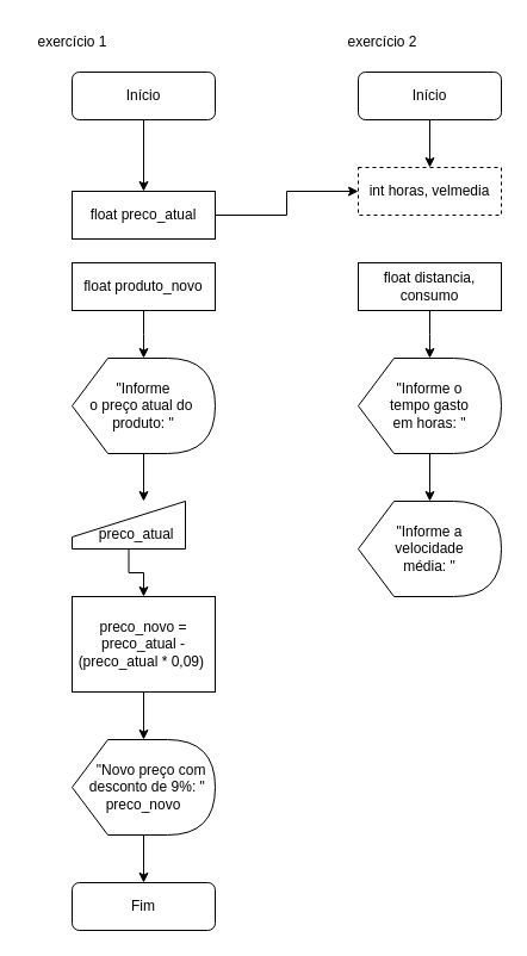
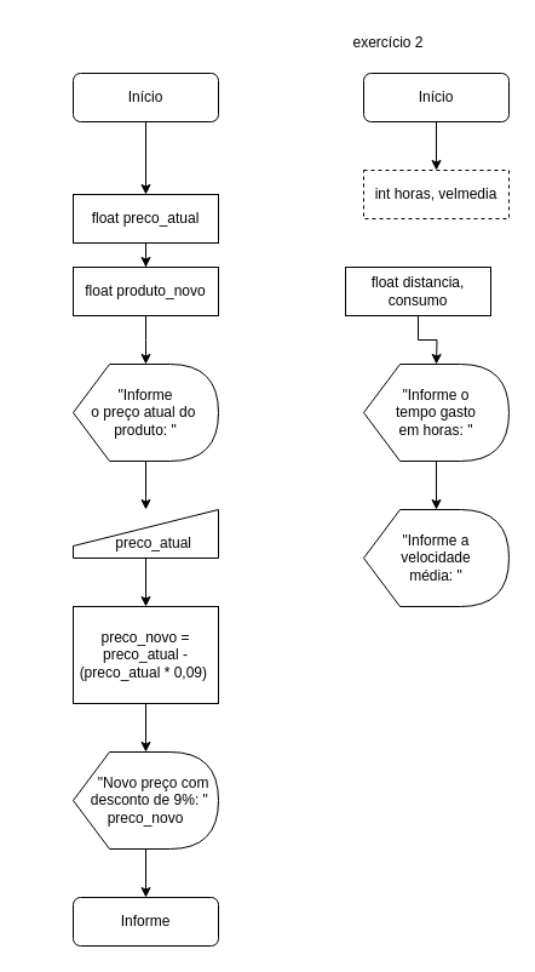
  <mxCell id="0" />
  <mxCell id="1" parent="0" />
  <mxCell id="2" value="" style="edgeStyle=orthogonalEdgeStyle;rounded=0;orthogonalLoop=1;jettySize=auto;html=1;" parent="1" source="3" target="10" edge="1"><mxGeometry relative="1" as="geometry" /></mxCell>
  <mxCell id="3" value="Início" style="rounded=1;whiteSpace=wrap;html=1;" parent="1" vertex="1"><mxGeometry x="60" y="60" width="120" height="40" as="geometry" /></mxCell>
  <mxCell id="4" value="" style="edgeStyle=orthogonalEdgeStyle;rounded=0;orthogonalLoop=1;jettySize=auto;html=1;" parent="1" source="5" target="15" edge="1"><mxGeometry relative="1" as="geometry"><Array as="points"><mxPoint x="120" y="420" /><mxPoint x="120" y="420" /></Array></mxGeometry></mxCell>
  <mxCell id="5" value="&quot;Informe &lt;br&gt;o preço atual do&amp;nbsp; produto: &quot;" style="shape=display;whiteSpace=wrap;html=1;" parent="1" vertex="1"><mxGeometry x="60" y="300" width="120" height="80" as="geometry" /></mxCell>
  <mxCell id="6" value="" style="edgeStyle=orthogonalEdgeStyle;rounded=0;orthogonalLoop=1;jettySize=auto;html=1;" parent="1" source="7" edge="1"><mxGeometry relative="1" as="geometry"><mxPoint x="120" y="300" as="targetPoint" /></mxGeometry></mxCell>
  <mxCell id="7" value="float produto_novo" style="whiteSpace=wrap;html=1;" parent="1" vertex="1"><mxGeometry x="60" y="220" width="120" height="40" as="geometry" /></mxCell>
  <mxCell id="8" value="" style="edgeStyle=orthogonalEdgeStyle;rounded=0;orthogonalLoop=1;jettySize=auto;html=1;exitX=0.5;exitY=1;exitDx=0;exitDy=0;" parent="1" source="15" target="12" edge="1"><mxGeometry relative="1" as="geometry"><mxPoint x="120" y="510" as="sourcePoint" /></mxGeometry></mxCell>
- <mxCell id="9" value="" style="edgeStyle=orthogonalEdgeStyle;rounded=0;orthogonalLoop=1;jettySize=auto;html=1;" parent="1" source="10" target="21" edge="1"><mxGeometry relative="1" as="geometry" /></mxCell>
+ <mxCell id="9" value="" style="edgeStyle=orthogonalEdgeStyle;rounded=0;orthogonalLoop=1;jettySize=auto;html=1;" parent="1" source="10" target="7" edge="1"><mxGeometry relative="1" as="geometry" /></mxCell>
  <mxCell id="10" value="float preco_atual" style="whiteSpace=wrap;html=1;" parent="1" vertex="1"><mxGeometry x="60" y="160" width="120" height="40" as="geometry" /></mxCell>
  <mxCell id="11" value="" style="edgeStyle=orthogonalEdgeStyle;rounded=0;orthogonalLoop=1;jettySize=auto;html=1;" parent="1" source="12" target="14" edge="1"><mxGeometry relative="1" as="geometry" /></mxCell>
  <mxCell id="12" value="preco_novo = preco_atual - (preco_atual * 0,09)&amp;nbsp;" style="rounded=0;whiteSpace=wrap;html=1;" parent="1" vertex="1"><mxGeometry x="60" y="500" width="120" height="80" as="geometry" /></mxCell>
  <mxCell id="13" value="" style="edgeStyle=orthogonalEdgeStyle;rounded=0;orthogonalLoop=1;jettySize=auto;html=1;" parent="1" source="14" target="16" edge="1"><mxGeometry relative="1" as="geometry" /></mxCell>
  <mxCell id="14" value="&amp;nbsp; &amp;nbsp; &amp;nbsp;&quot;Novo preço com&amp;nbsp; &amp;nbsp; desconto de 9%: &quot; preco_novo" style="shape=display;whiteSpace=wrap;html=1;" parent="1" vertex="1"><mxGeometry x="60" y="620" width="120" height="80" as="geometry" /></mxCell>
- <mxCell id="15" value="&amp;nbsp; &amp;nbsp;&lt;br&gt;&lt;font&gt;&amp;nbsp; &amp;nbsp; preco_atual&lt;/font&gt;" style="shape=manualInput;whiteSpace=wrap;html=1;" parent="1" vertex="1"><mxGeometry x="60" y="420" width="95" height="40" as="geometry" /></mxCell>
- <mxCell id="16" value="Fim" style="rounded=1;whiteSpace=wrap;html=1;" parent="1" vertex="1"><mxGeometry x="60" y="740" width="120" height="40" as="geometry" /></mxCell>
- <mxCell id="17" value="exercício 1" style="text;html=1;align=center;verticalAlign=middle;resizable=0;points=[];autosize=1;strokeColor=none;fillColor=none;" parent="1" vertex="1"><mxGeometry width="80" height="30" as="geometry" x="20" y="20" /></mxCell>
+ <mxCell id="15" value="&amp;nbsp; &amp;nbsp;&lt;br&gt;&lt;font&gt;&amp;nbsp; &amp;nbsp; preco_atual&lt;/font&gt;" style="shape=manualInput;whiteSpace=wrap;html=1;" parent="1" vertex="1"><mxGeometry x="60" y="420" width="120" height="40" as="geometry" /></mxCell>
+ <mxCell id="16" value="Informe" style="rounded=1;whiteSpace=wrap;html=1;" parent="1" vertex="1"><mxGeometry x="60" y="740" width="120" height="40" as="geometry" /></mxCell>
  <mxCell id="18" value="exercício 2" style="text;html=1;align=center;verticalAlign=middle;resizable=0;points=[];autosize=1;strokeColor=none;fillColor=none;" parent="1" vertex="1"><mxGeometry x="280" y="20" width="80" height="30" as="geometry" /></mxCell>
  <mxCell id="19" value="" style="edgeStyle=orthogonalEdgeStyle;rounded=0;orthogonalLoop=1;jettySize=auto;html=1;" parent="1" source="20" target="21" edge="1"><mxGeometry relative="1" as="geometry" /></mxCell>
  <mxCell id="20" value="Início" style="rounded=1;whiteSpace=wrap;html=1;" parent="1" vertex="1"><mxGeometry x="300" y="60" width="120" height="40" as="geometry" /></mxCell>
  <mxCell id="21" value="&lt;font&gt;int horas,&amp;nbsp;&lt;/font&gt;velmedia" style="rounded=0;whiteSpace=wrap;html=1;dashed=1;" parent="1" vertex="1"><mxGeometry x="300" y="140" width="120" height="40" as="geometry" /></mxCell>
  <mxCell id="22" value="" style="edgeStyle=orthogonalEdgeStyle;rounded=0;orthogonalLoop=1;jettySize=auto;html=1;" parent="1" source="23" edge="1"><mxGeometry relative="1" as="geometry"><mxPoint x="360" y="300" as="targetPoint" /></mxGeometry></mxCell>
- <mxCell id="23" value="float distancia, consumo" style="rounded=0;whiteSpace=wrap;html=1;" parent="1" vertex="1"><mxGeometry x="300" y="220" width="120" height="40" as="geometry" /></mxCell>
+ <mxCell id="23" value="float distancia, consumo" style="rounded=0;whiteSpace=wrap;html=1;" parent="1" vertex="1"><mxGeometry x="285" y="220" width="120" height="40" as="geometry" /></mxCell>
  <mxCell id="24" value="" style="edgeStyle=orthogonalEdgeStyle;rounded=0;orthogonalLoop=1;jettySize=auto;html=1;" parent="1" source="25" target="26" edge="1"><mxGeometry relative="1" as="geometry" /></mxCell>
  <mxCell id="25" value="&lt;font&gt;&lt;font&gt;&quot;Informe o&lt;/font&gt;&lt;br&gt;tempo&amp;nbsp;&lt;/font&gt;&lt;font&gt;gasto&lt;/font&gt;&lt;br&gt;&lt;font&gt;em horas: &quot;&lt;/font&gt;" style="shape=display;whiteSpace=wrap;html=1;" parent="1" vertex="1"><mxGeometry x="300" y="300" width="120" height="80" as="geometry" /></mxCell>
  <mxCell id="26" value="&quot;Informe a &lt;br&gt;velocidade &lt;br&gt;média: &quot;" style="shape=display;whiteSpace=wrap;html=1;" parent="1" vertex="1"><mxGeometry x="300" y="420" width="120" height="80" as="geometry" /></mxCell>
